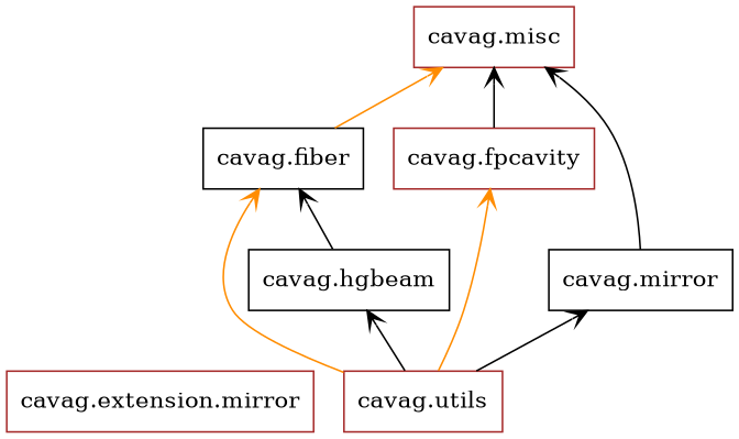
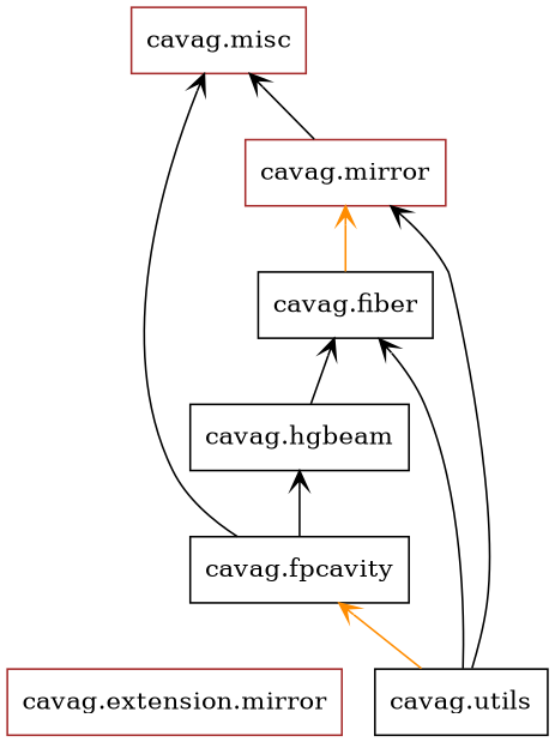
  digraph {
    rankdir=BT
    node [color=black shape=box]
    edge [arrowhead=open arrowtail=none color=black]
    n1 [color=brown label="cavag.extension.mirror"]
    n2 [label="cavag.fiber"]
    n3 [color=brown label="cavag.misc"]
-   n4 [color=brown label="cavag.fpcavity"]
+   n4 [label="cavag.fpcavity"]
    n5 [label="cavag.hgbeam"]
-   n6 [label="cavag.mirror"]
-   n7 [color=brown label="cavag.utils"]
-   n2 -> n3 [color=darkorange]
+   n6 [color=brown label="cavag.mirror"]
+   n7 [label="cavag.utils"]
+   n2 -> n6 [color=darkorange]
    n4 -> n3
-   n7 -> n5
+   n4 -> n5
    n5 -> n2
    n6 -> n3
-   n7 -> n2 [color=darkorange]
+   n7 -> n2
    n7 -> n4 [color=darkorange]
    n7 -> n6
  }
